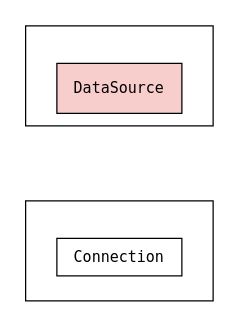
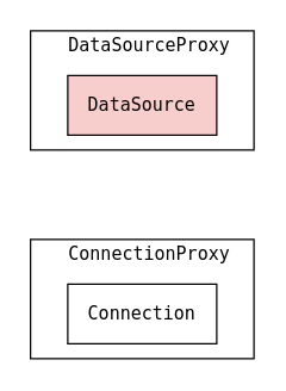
  <mxCell id="0" />
  <mxCell id="1" parent="0" />
  <mxCell id="2" value="" style="rounded=0;whiteSpace=wrap;html=1;hachureGap=4;pointerEvents=0;" vertex="1" parent="1"><mxGeometry x="20" y="20" width="150" height="80" as="geometry" /></mxCell>
  <mxCell id="3" value="&lt;pre&gt;DataSource&lt;/pre&gt;" style="rounded=0;whiteSpace=wrap;html=1;hachureGap=4;pointerEvents=0;fillColor=#f8cecc;" vertex="1" parent="1"><mxGeometry x="45" y="50" width="100" height="40" as="geometry" /></mxCell>
+ <mxCell id="4" value="&lt;pre&gt;DataSourceProxy&lt;/pre&gt;" style="text;html=1;strokeColor=none;fillColor=none;align=center;verticalAlign=middle;whiteSpace=wrap;rounded=0;hachureGap=4;pointerEvents=0;" vertex="1" parent="1"><mxGeometry x="30" y="20" width="140" height="20" as="geometry" /></mxCell>
  <mxCell id="5" value="" style="rounded=0;whiteSpace=wrap;html=1;hachureGap=4;pointerEvents=0;" vertex="1" parent="1"><mxGeometry x="20" y="160" width="150" height="80" as="geometry" /></mxCell>
- <mxCell id="6" value="&lt;pre&gt;&lt;pre&gt;Connection&lt;/pre&gt;&lt;/pre&gt;" style="rounded=0;whiteSpace=wrap;html=1;hachureGap=4;pointerEvents=0;" vertex="1" parent="1"><mxGeometry x="45" y="190" width="100" height="30" as="geometry" /></mxCell>
+ <mxCell id="6" value="&lt;pre&gt;&lt;pre&gt;Connection&lt;/pre&gt;&lt;/pre&gt;" style="rounded=0;whiteSpace=wrap;html=1;hachureGap=4;pointerEvents=0;" vertex="1" parent="1"><mxGeometry x="45" y="190" width="100" height="40" as="geometry" /></mxCell>
+ <mxCell id="7" value="&lt;pre&gt;ConnectionProxy&lt;/pre&gt;" style="text;html=1;strokeColor=none;fillColor=none;align=center;verticalAlign=middle;whiteSpace=wrap;rounded=0;hachureGap=4;pointerEvents=0;" vertex="1" parent="1"><mxGeometry x="30" y="160" width="140" height="20" as="geometry" /></mxCell>
